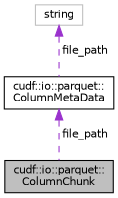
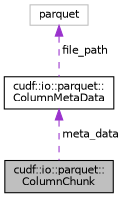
  digraph {
    node [color=black fillcolor=white fontname=Helvetica fontsize=10 shape=record style=filled]
    edge [color=darkorchid3 dir=back fontname=Helvetica fontsize=10 labelfontname=Helvetica labelfontsize=10 style=dashed]
    n1 [fillcolor=grey75 fontcolor=black height=0.2 label="cudf::io::parquet::\lColumnChunk" width=0.4]
    n2 [height=0.2 label="cudf::io::parquet::\lColumnMetaData" width=0.4]
-   n3 [color=grey75 height=0.2 label=string width=0.4]
-   n2 -> n1 [label=" file_path"]
+   n3 [color=grey75 height=0.2 label=parquet width=0.4]
+   n2 -> n1 [label=" meta_data"]
    n3 -> n2 [label=" file_path"]
  }
